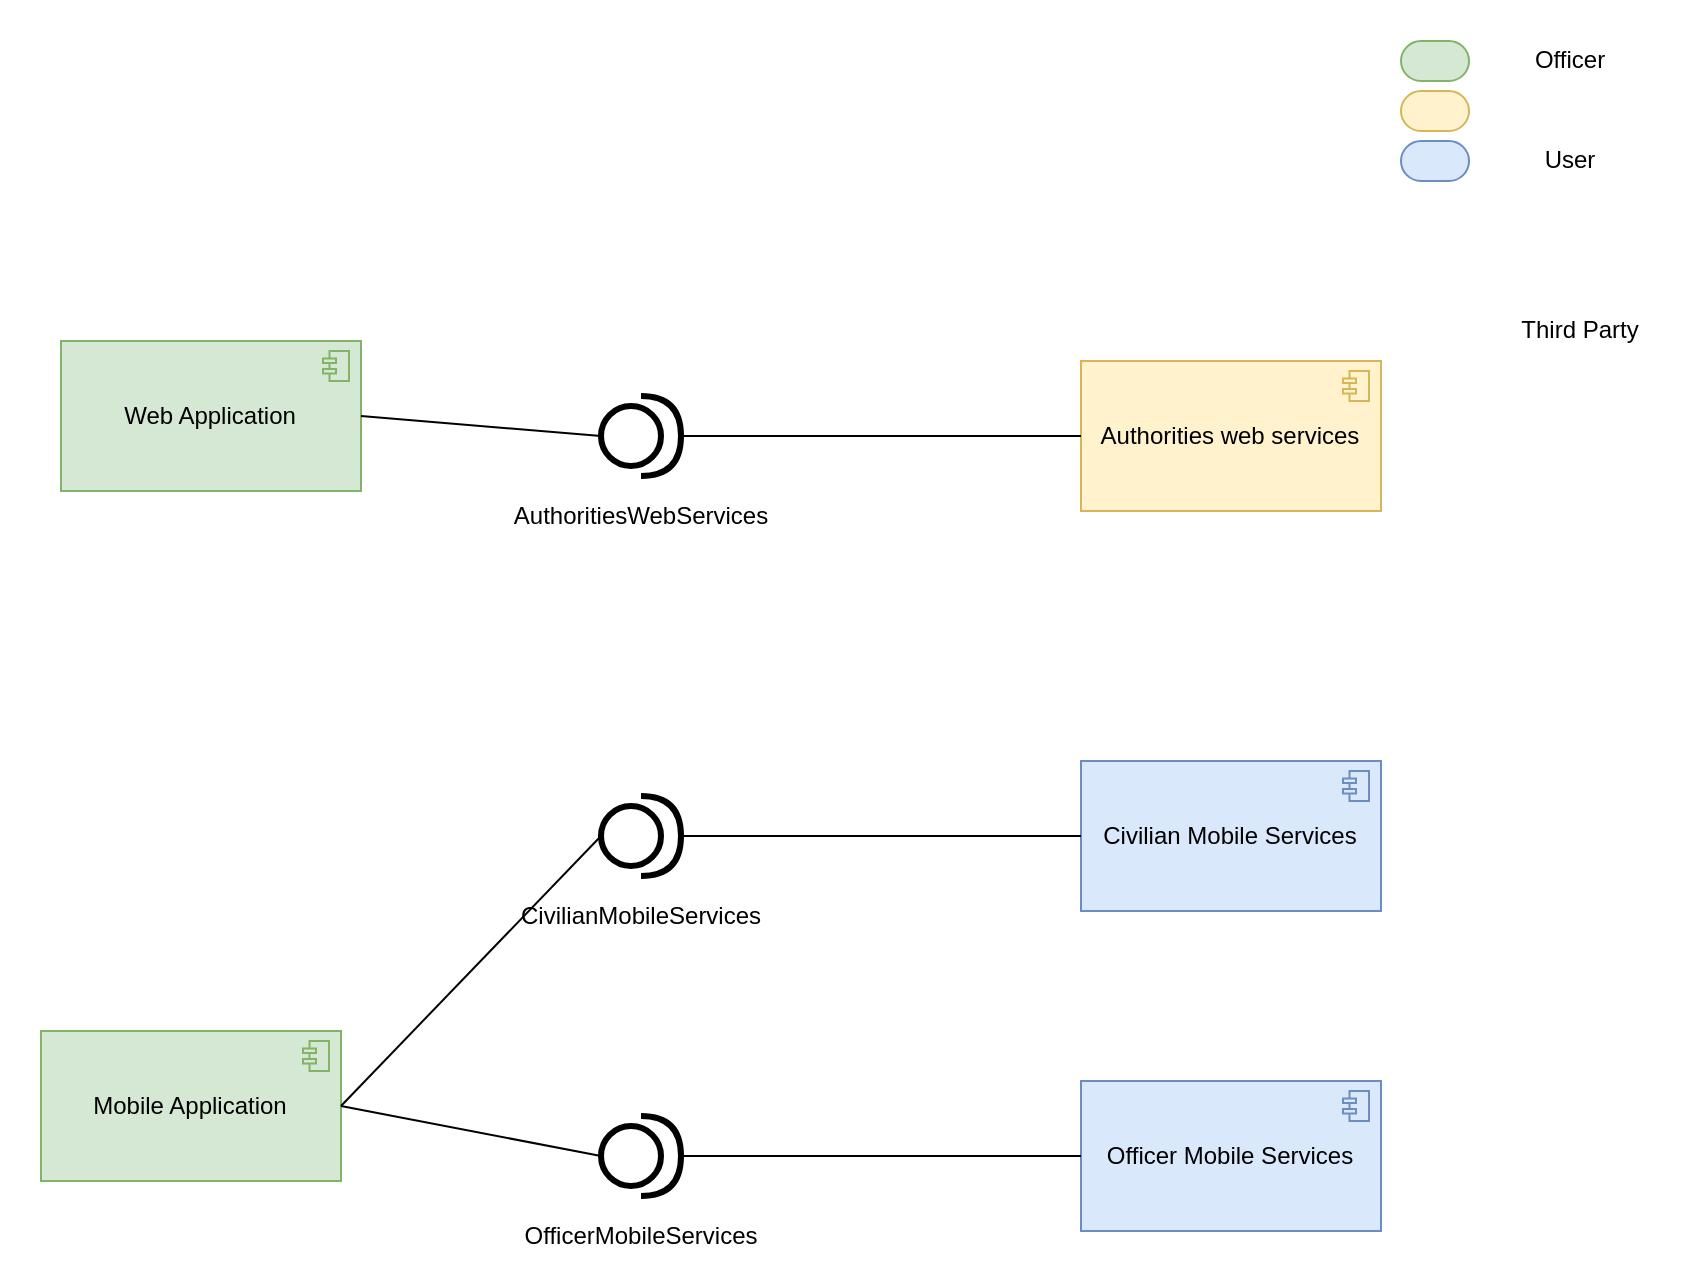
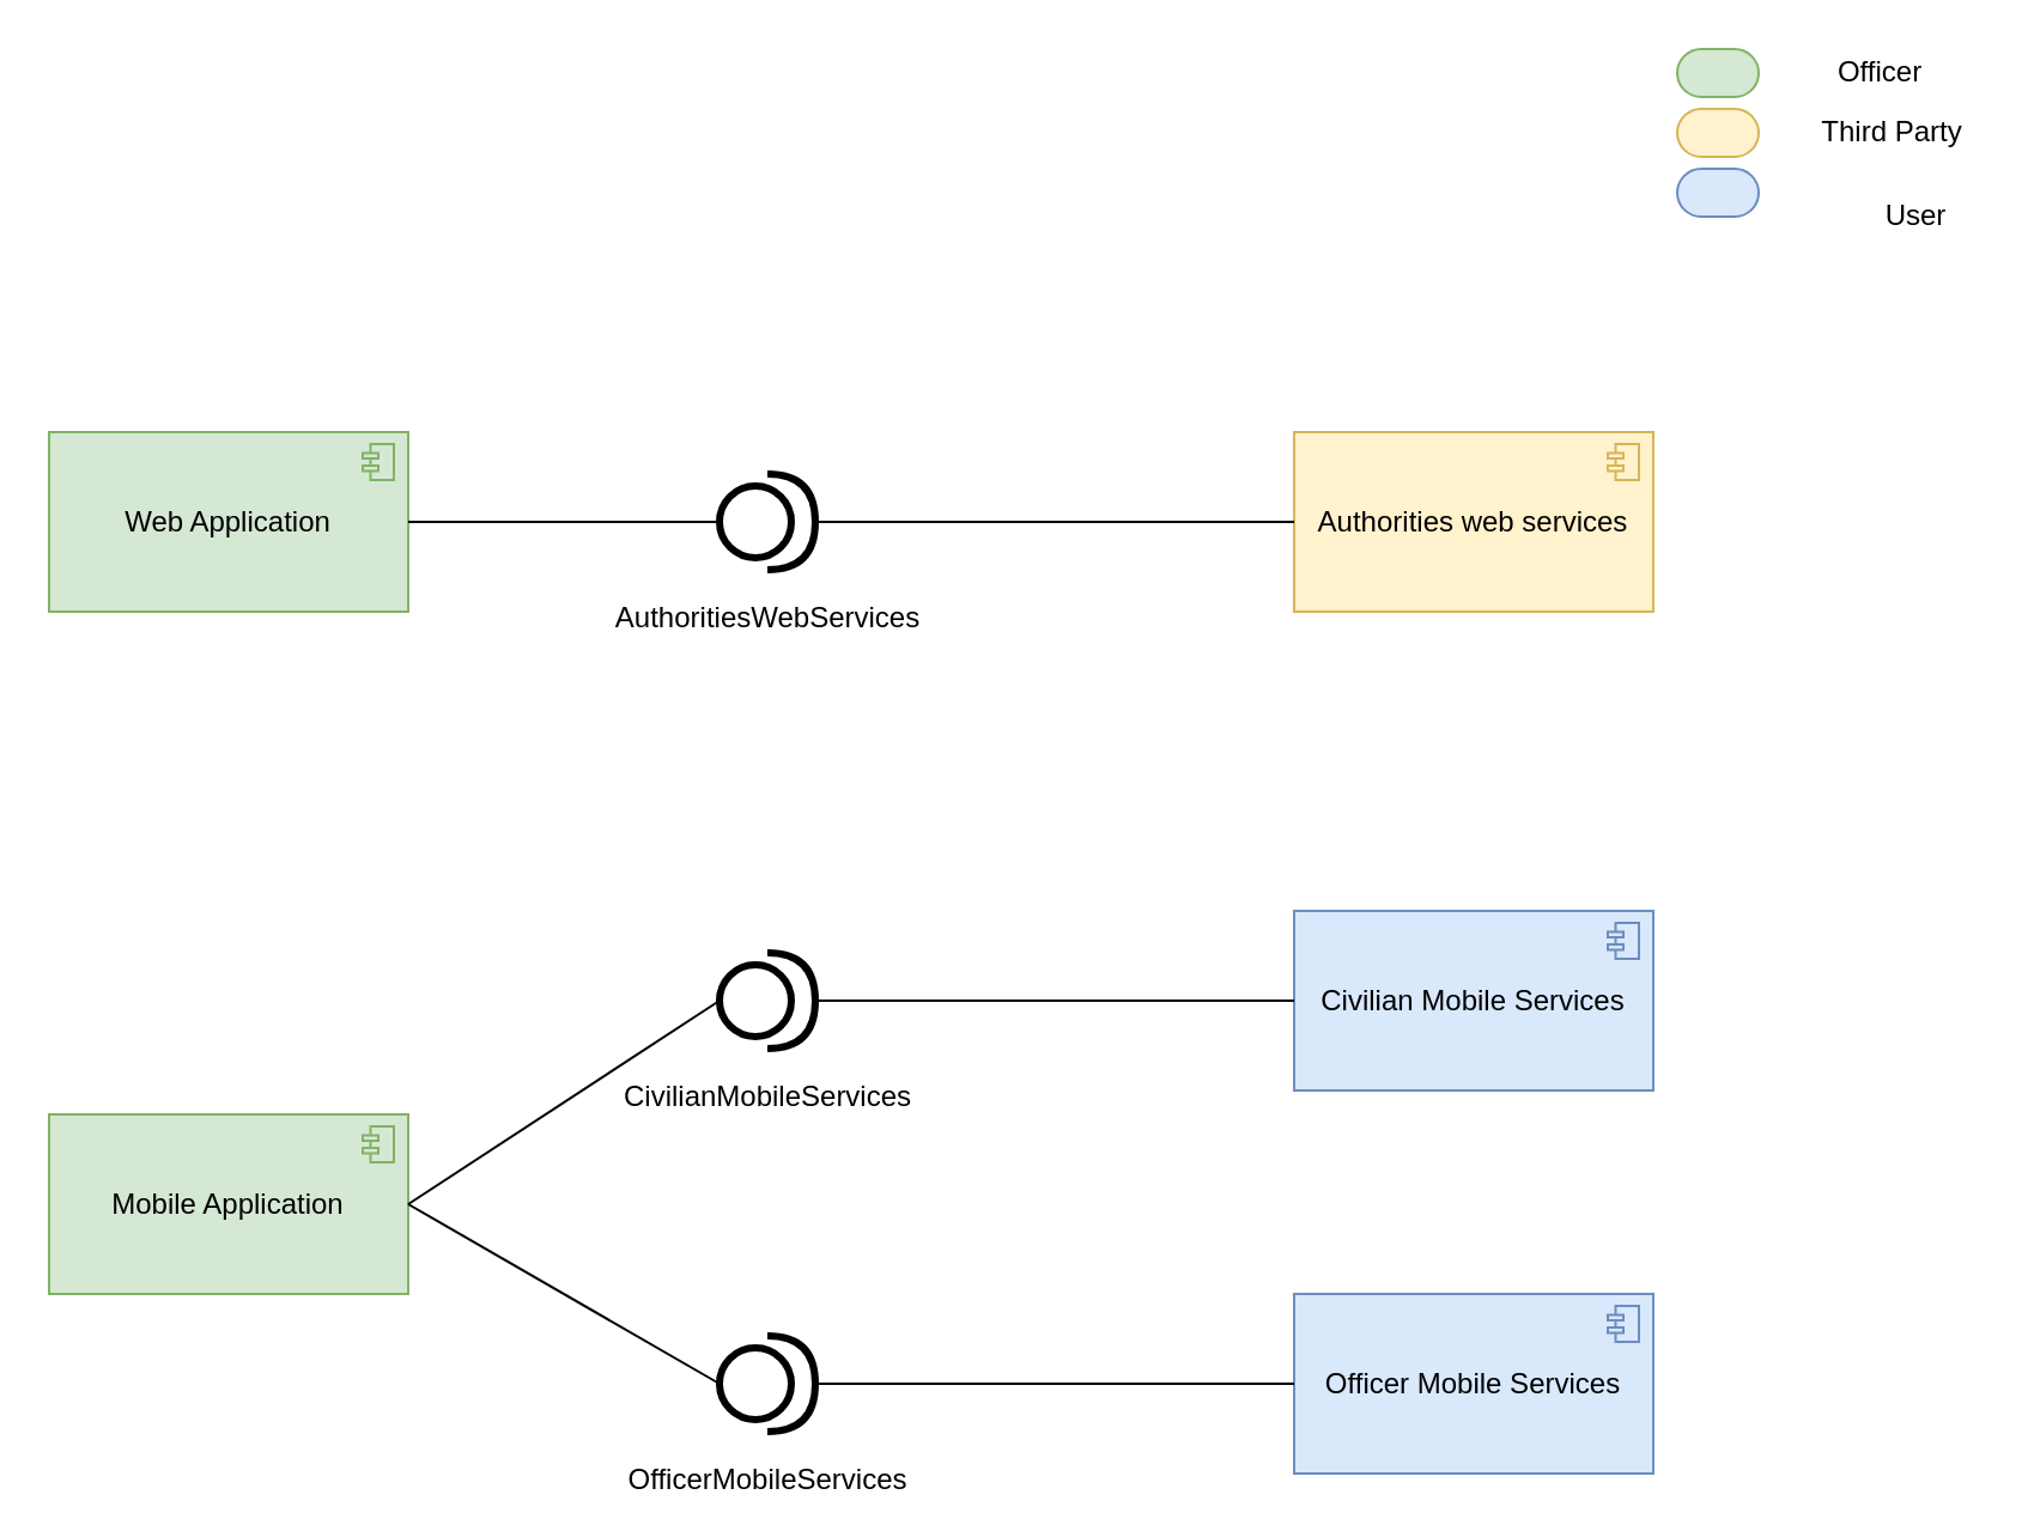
  <mxCell id="0" />
  <mxCell id="1" parent="0" />
- <mxCell id="2" value="Web Application" style="html=1;outlineConnect=0;whiteSpace=wrap;fillColor=#d5e8d4;shape=mxgraph.archimate3.application;appType=comp;archiType=square;strokeColor=#82b366;" parent="1" vertex="1"><mxGeometry x="30" y="170" width="150" height="75" as="geometry" /></mxCell>
- <mxCell id="3" value="Mobile Application" style="html=1;outlineConnect=0;whiteSpace=wrap;fillColor=#d5e8d4;shape=mxgraph.archimate3.application;appType=comp;archiType=square;strokeColor=#82b366;" parent="1" vertex="1"><mxGeometry x="20" y="515" width="150" height="75" as="geometry" /></mxCell>
+ <mxCell id="2" value="Web Application" style="html=1;outlineConnect=0;whiteSpace=wrap;fillColor=#d5e8d4;shape=mxgraph.archimate3.application;appType=comp;archiType=square;strokeColor=#82b366;" parent="1" vertex="1"><mxGeometry x="20" y="180" width="150" height="75" as="geometry" /></mxCell>
+ <mxCell id="3" value="Mobile Application" style="html=1;outlineConnect=0;whiteSpace=wrap;fillColor=#d5e8d4;shape=mxgraph.archimate3.application;appType=comp;archiType=square;strokeColor=#82b366;" parent="1" vertex="1"><mxGeometry x="20" y="465" width="150" height="75" as="geometry" /></mxCell>
  <mxCell id="4" value="AuthoritiesWebServices" style="shape=providedRequiredInterface;html=1;verticalLabelPosition=bottom;strokeWidth=3;aspect=fixed;" parent="1" vertex="1"><mxGeometry x="300" y="197.5" width="40" height="40" as="geometry" /></mxCell>
  <mxCell id="5" value="" style="endArrow=none;html=1;exitX=1;exitY=0.5;exitDx=0;exitDy=0;exitPerimeter=0;entryX=0;entryY=0.5;entryDx=0;entryDy=0;entryPerimeter=0;" parent="1" source="2" target="4" edge="1"><mxGeometry width="50" height="50" relative="1" as="geometry"><mxPoint x="200" y="217.5" as="sourcePoint" /><mxPoint x="250" y="167.5" as="targetPoint" /></mxGeometry></mxCell>
  <mxCell id="6" value="Authorities web services" style="html=1;outlineConnect=0;whiteSpace=wrap;fillColor=#fff2cc;shape=mxgraph.archimate3.application;appType=comp;archiType=square;strokeWidth=1;strokeColor=#d6b656;" parent="1" vertex="1"><mxGeometry x="540" y="180" width="150" height="75" as="geometry" /></mxCell>
  <mxCell id="7" value="Civilian Mobile Services" style="html=1;outlineConnect=0;whiteSpace=wrap;fillColor=#dae8fc;shape=mxgraph.archimate3.application;appType=comp;archiType=square;strokeWidth=1;strokeColor=#6c8ebf;" parent="1" vertex="1"><mxGeometry x="540" y="380" width="150" height="75" as="geometry" /></mxCell>
  <mxCell id="8" value="" style="endArrow=none;html=1;exitX=1;exitY=0.5;exitDx=0;exitDy=0;exitPerimeter=0;entryX=0;entryY=0.5;entryDx=0;entryDy=0;entryPerimeter=0;" parent="1" source="4" target="6" edge="1"><mxGeometry width="50" height="50" relative="1" as="geometry"><mxPoint x="375" y="216.5" as="sourcePoint" /><mxPoint x="505" y="216.5" as="targetPoint" /></mxGeometry></mxCell>
  <mxCell id="9" value="CivilianMobileServices" style="shape=providedRequiredInterface;html=1;verticalLabelPosition=bottom;strokeWidth=3;aspect=fixed;" parent="1" vertex="1"><mxGeometry x="300" y="397.5" width="40" height="40" as="geometry" /></mxCell>
  <mxCell id="10" value="" style="endArrow=none;html=1;exitX=1;exitY=0.5;exitDx=0;exitDy=0;exitPerimeter=0;entryX=0;entryY=0.5;entryDx=0;entryDy=0;entryPerimeter=0;" parent="1" source="3" target="9" edge="1"><mxGeometry width="50" height="50" relative="1" as="geometry"><mxPoint x="170" y="417.5" as="sourcePoint" /><mxPoint x="270" y="418" as="targetPoint" /></mxGeometry></mxCell>
  <mxCell id="11" value="" style="endArrow=none;html=1;exitX=1;exitY=0.5;exitDx=0;exitDy=0;exitPerimeter=0;entryX=0;entryY=0.5;entryDx=0;entryDy=0;entryPerimeter=0;" parent="1" source="9" target="7" edge="1"><mxGeometry width="50" height="50" relative="1" as="geometry"><mxPoint x="350" y="397" as="sourcePoint" /><mxPoint x="550" y="397" as="targetPoint" /></mxGeometry></mxCell>
  <mxCell id="12" value="" style="html=1;outlineConnect=0;whiteSpace=wrap;fillColor=#d5e8d4;shape=mxgraph.archimate3.service;strokeWidth=1;aspect=fixed;strokeColor=#82b366;" parent="1" vertex="1"><mxGeometry x="700" y="20" width="34" height="20" as="geometry" /></mxCell>
  <mxCell id="13" value="" style="html=1;outlineConnect=0;whiteSpace=wrap;fillColor=#fff2cc;shape=mxgraph.archimate3.service;strokeWidth=1;aspect=fixed;strokeColor=#d6b656;" parent="1" vertex="1"><mxGeometry x="700" y="45" width="34" height="20" as="geometry" /></mxCell>
  <mxCell id="14" value="" style="html=1;outlineConnect=0;whiteSpace=wrap;fillColor=#dae8fc;shape=mxgraph.archimate3.service;strokeWidth=1;aspect=fixed;strokeColor=#6c8ebf;" parent="1" vertex="1"><mxGeometry x="700" y="70" width="34" height="20" as="geometry" /></mxCell>
  <mxCell id="15" value="Officer" style="text;html=1;strokeColor=none;fillColor=none;align=center;verticalAlign=middle;whiteSpace=wrap;rounded=0;" parent="1" vertex="1"><mxGeometry x="750" y="20" width="70" height="20" as="geometry" /></mxCell>
- <mxCell id="16" value="Third Party" style="text;html=1;strokeColor=none;fillColor=none;align=center;verticalAlign=middle;whiteSpace=wrap;rounded=0;" parent="1" vertex="1"><mxGeometry x="750" y="155" width="80" height="20" as="geometry" /></mxCell>
- <mxCell id="17" value="User" style="text;html=1;strokeColor=none;fillColor=none;align=center;verticalAlign=middle;whiteSpace=wrap;rounded=0;" parent="1" vertex="1"><mxGeometry x="750" y="70" width="70" height="20" as="geometry" /></mxCell>
+ <mxCell id="16" value="Third Party" style="text;html=1;strokeColor=none;fillColor=none;align=center;verticalAlign=middle;whiteSpace=wrap;rounded=0;" parent="1" vertex="1"><mxGeometry x="750" y="45" width="80" height="20" as="geometry" /></mxCell>
+ <mxCell id="17" value="User" style="text;html=1;strokeColor=none;fillColor=none;align=center;verticalAlign=middle;whiteSpace=wrap;rounded=0;" parent="1" vertex="1"><mxGeometry x="765" y="80" width="70" height="20" as="geometry" /></mxCell>
  <mxCell id="18" value="Officer Mobile Services" style="html=1;outlineConnect=0;whiteSpace=wrap;fillColor=#dae8fc;shape=mxgraph.archimate3.application;appType=comp;archiType=square;strokeWidth=1;strokeColor=#6c8ebf;" parent="1" vertex="1"><mxGeometry x="540" y="540" width="150" height="75" as="geometry" /></mxCell>
  <mxCell id="19" value="OfficerMobileServices" style="shape=providedRequiredInterface;html=1;verticalLabelPosition=bottom;strokeWidth=3;aspect=fixed;" parent="1" vertex="1"><mxGeometry x="300" y="557.5" width="40" height="40" as="geometry" /></mxCell>
  <mxCell id="20" value="" style="endArrow=none;html=1;exitX=1;exitY=0.5;exitDx=0;exitDy=0;exitPerimeter=0;entryX=0;entryY=0.5;entryDx=0;entryDy=0;entryPerimeter=0;" parent="1" source="3" target="19" edge="1"><mxGeometry width="50" height="50" relative="1" as="geometry"><mxPoint x="180" y="512.5" as="sourcePoint" /><mxPoint x="310" y="427.5" as="targetPoint" /></mxGeometry></mxCell>
  <mxCell id="21" value="" style="endArrow=none;html=1;exitX=1;exitY=0.5;exitDx=0;exitDy=0;exitPerimeter=0;entryX=0;entryY=0.5;entryDx=0;entryDy=0;entryPerimeter=0;" parent="1" source="19" target="18" edge="1"><mxGeometry width="50" height="50" relative="1" as="geometry"><mxPoint x="350" y="540" as="sourcePoint" /><mxPoint x="550" y="540" as="targetPoint" /></mxGeometry></mxCell>
